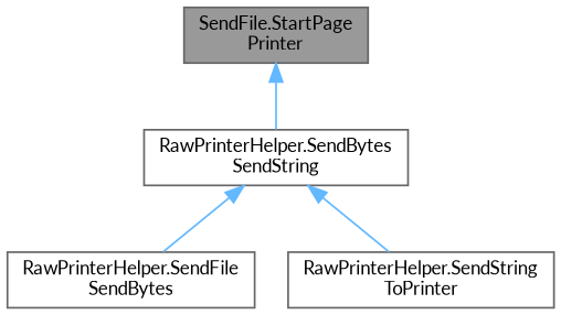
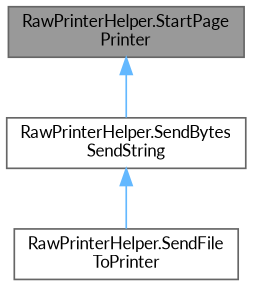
  digraph {
    fontname=Lato
    rankdir=TB
    node [color=grey40 fillcolor=white fontname=Lato fontsize=10 shape=box style=filled]
    edge [color=steelblue1 dir=back fontname=Lato fontsize=10 labelfontname=Helvetica labelfontsize=10 style=solid]
-   n1 [color=gray40 fillcolor=grey60 fontcolor=black height=0.2 label="SendFile.StartPage\lPrinter" width=0.4]
+   n1 [color=gray40 fillcolor=grey60 fontcolor=black height=0.2 label="RawPrinterHelper.StartPage\lPrinter" width=0.4]
    n2 [height=0.2 label="RawPrinterHelper.SendBytes\lSendString" width=0.4]
-   n3 [height=0.2 label="RawPrinterHelper.SendFile\lSendBytes" width=0.4]
-   n4 [height=0.2 label="RawPrinterHelper.SendString\lToPrinter" width=0.4]
+   n3 [height=0.2 label="RawPrinterHelper.SendFile\lToPrinter" width=0.4]
    n1 -> n2
    n2 -> n3
-   n2 -> n4
  }
